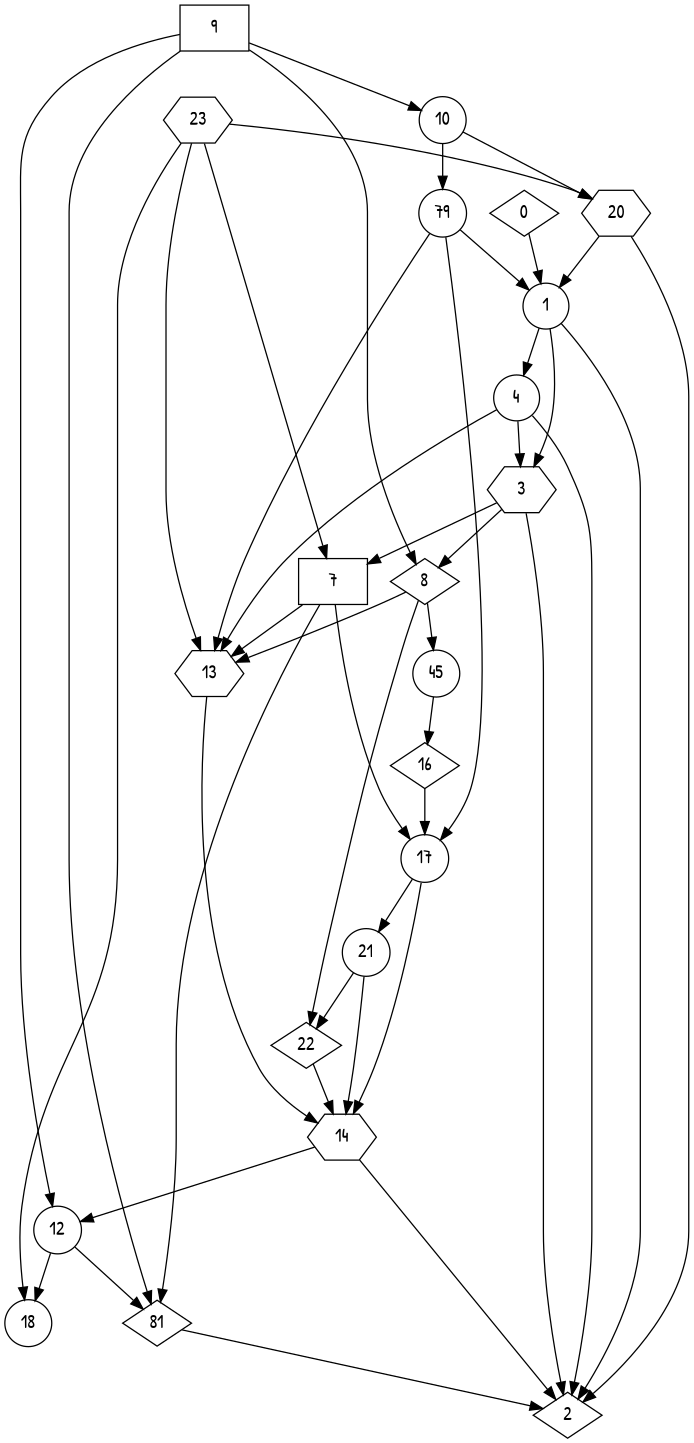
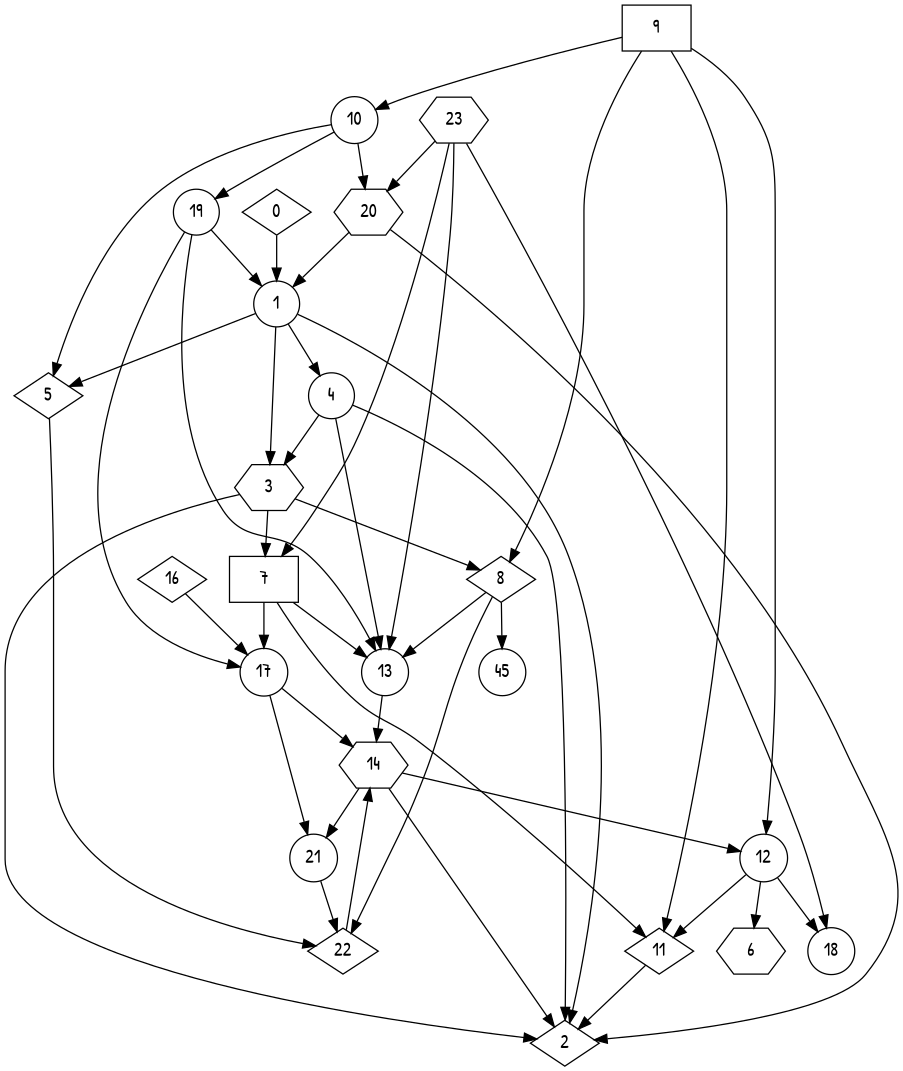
  strict digraph {
    fontname="Patrick Hand"
    node [fontname="Patrick Hand" shape=circle]
    edge [fontname="Patrick Hand"]
    0 [shape=diamond]
    1
    2 [shape=diamond]
    3 [shape=hexagon]
    4
+   5 [shape=diamond]
    7 [shape=box]
    8 [shape=diamond]
-   13 [shape=hexagon]
+   13
    22 [shape=diamond]
-   11 [shape=diamond label=81]
+   11 [shape=diamond]
    17
    n13 [label=45]
    14 [shape=hexagon]
    21
    16 [shape=diamond]
    12
+   6 [shape=hexagon]
    9 [shape=box]
    10
-   19 [label=79]
+   19
    20 [shape=hexagon]
    18
    23 [shape=hexagon]
    0 -> 1
    1 -> 2
    1 -> 3
    1 -> 4
+   1 -> 5
    3 -> 2
    3 -> 7
    3 -> 8
    4 -> 2
    4 -> 3
    4 -> 13
+   5 -> 22
    7 -> 13
    7 -> 11
    7 -> 17
    8 -> 13
    8 -> 22
    8 -> n13
    13 -> 14
    22 -> 14
    11 -> 2
    17 -> 14
    17 -> 21
-   n13 -> 16
    14 -> 2
    14 -> 12
    21 -> 22
-   21 -> 14
+   14 -> 21
    16 -> 17
    12 -> 11
+   12 -> 6
    12 -> 18
    9 -> 8
    9 -> 11
    9 -> 12
    9 -> 10
+   10 -> 5
    10 -> 19
    10 -> 20
    19 -> 1
    19 -> 13
    19 -> 17
    20 -> 1
    20 -> 2
    23 -> 7
    23 -> 13
    23 -> 20
    23 -> 18
  }
